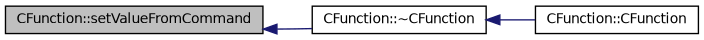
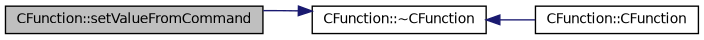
  digraph {
    rankdir=LR
    node [color=black fillcolor=white fontname=Helvetica fontsize=10 shape=record style=filled]
    edge [color=midnightblue dir=back fontname=Helvetica fontsize=10 labelfontname=Helvetica labelfontsize=10 style=solid]
    n1 [fillcolor=grey75 fontcolor=black height=0.2 label="CFunction::setValueFromCommand" width=0.4]
    n2 [height=0.2 label="CFunction::~CFunction" width=0.4]
    n3 [height=0.2 label="CFunction::CFunction" width=0.4]
-   n1 -> n2
+   n2 -> n1
    n2 -> n3
  }
